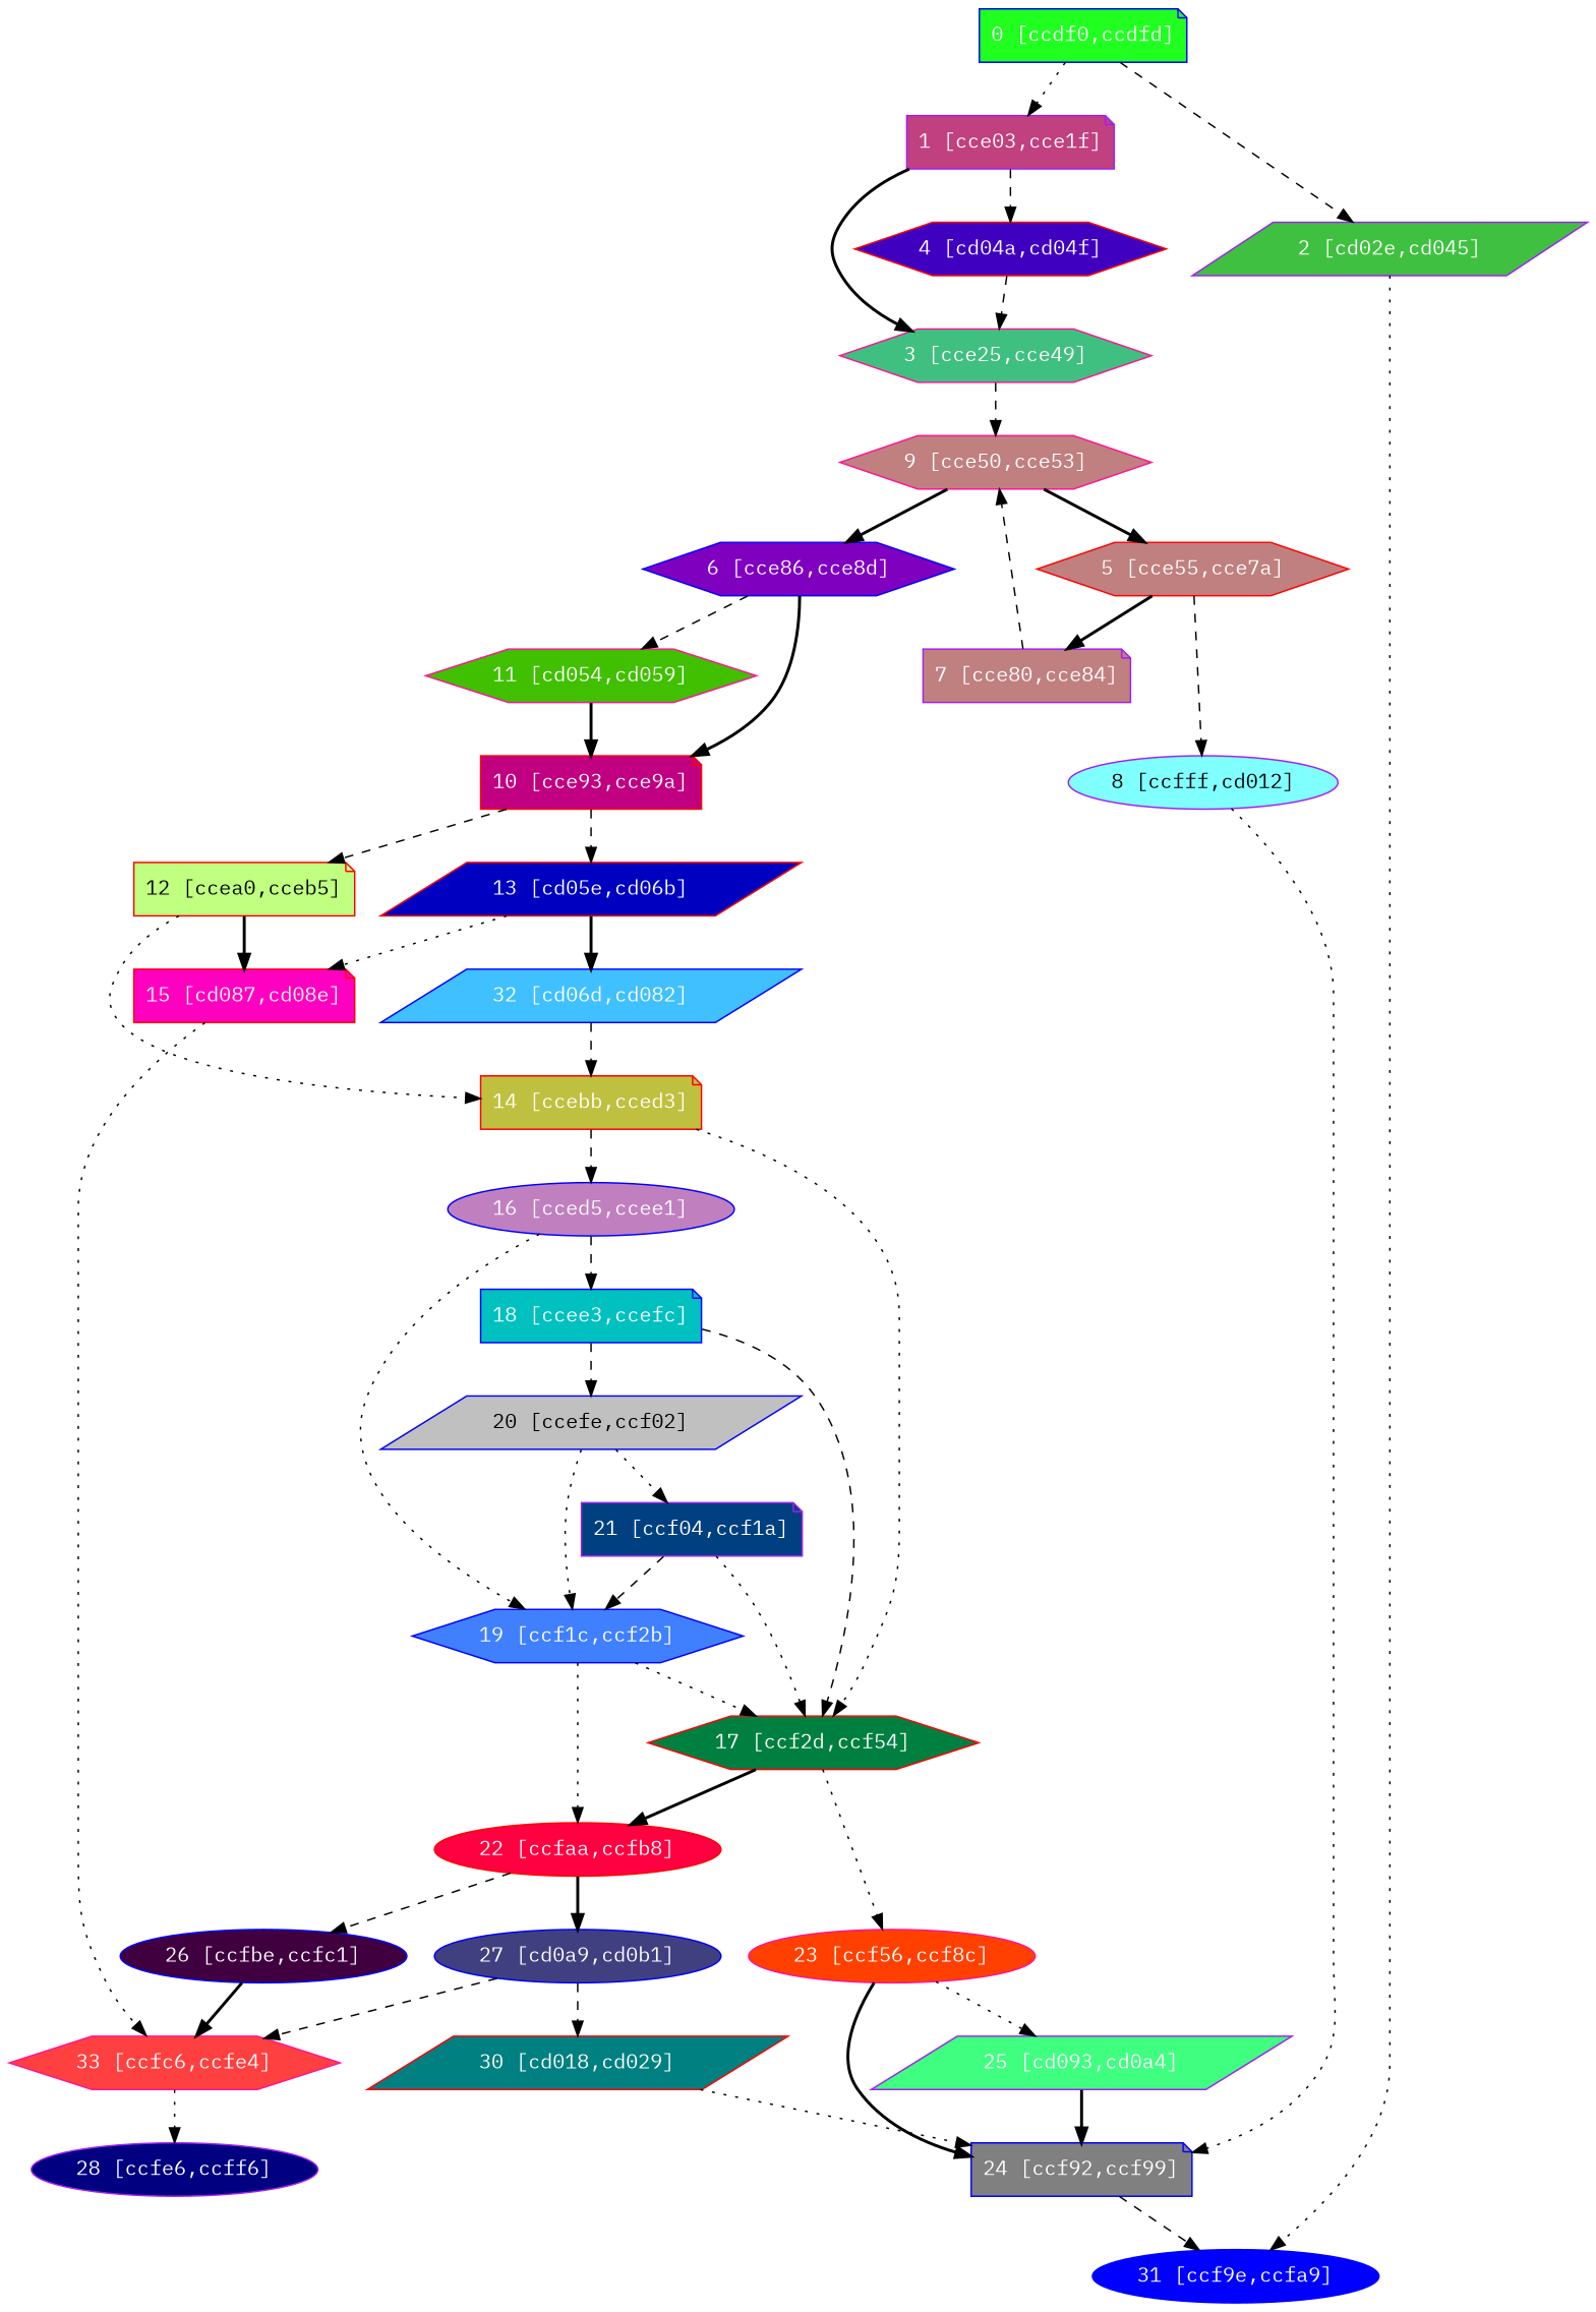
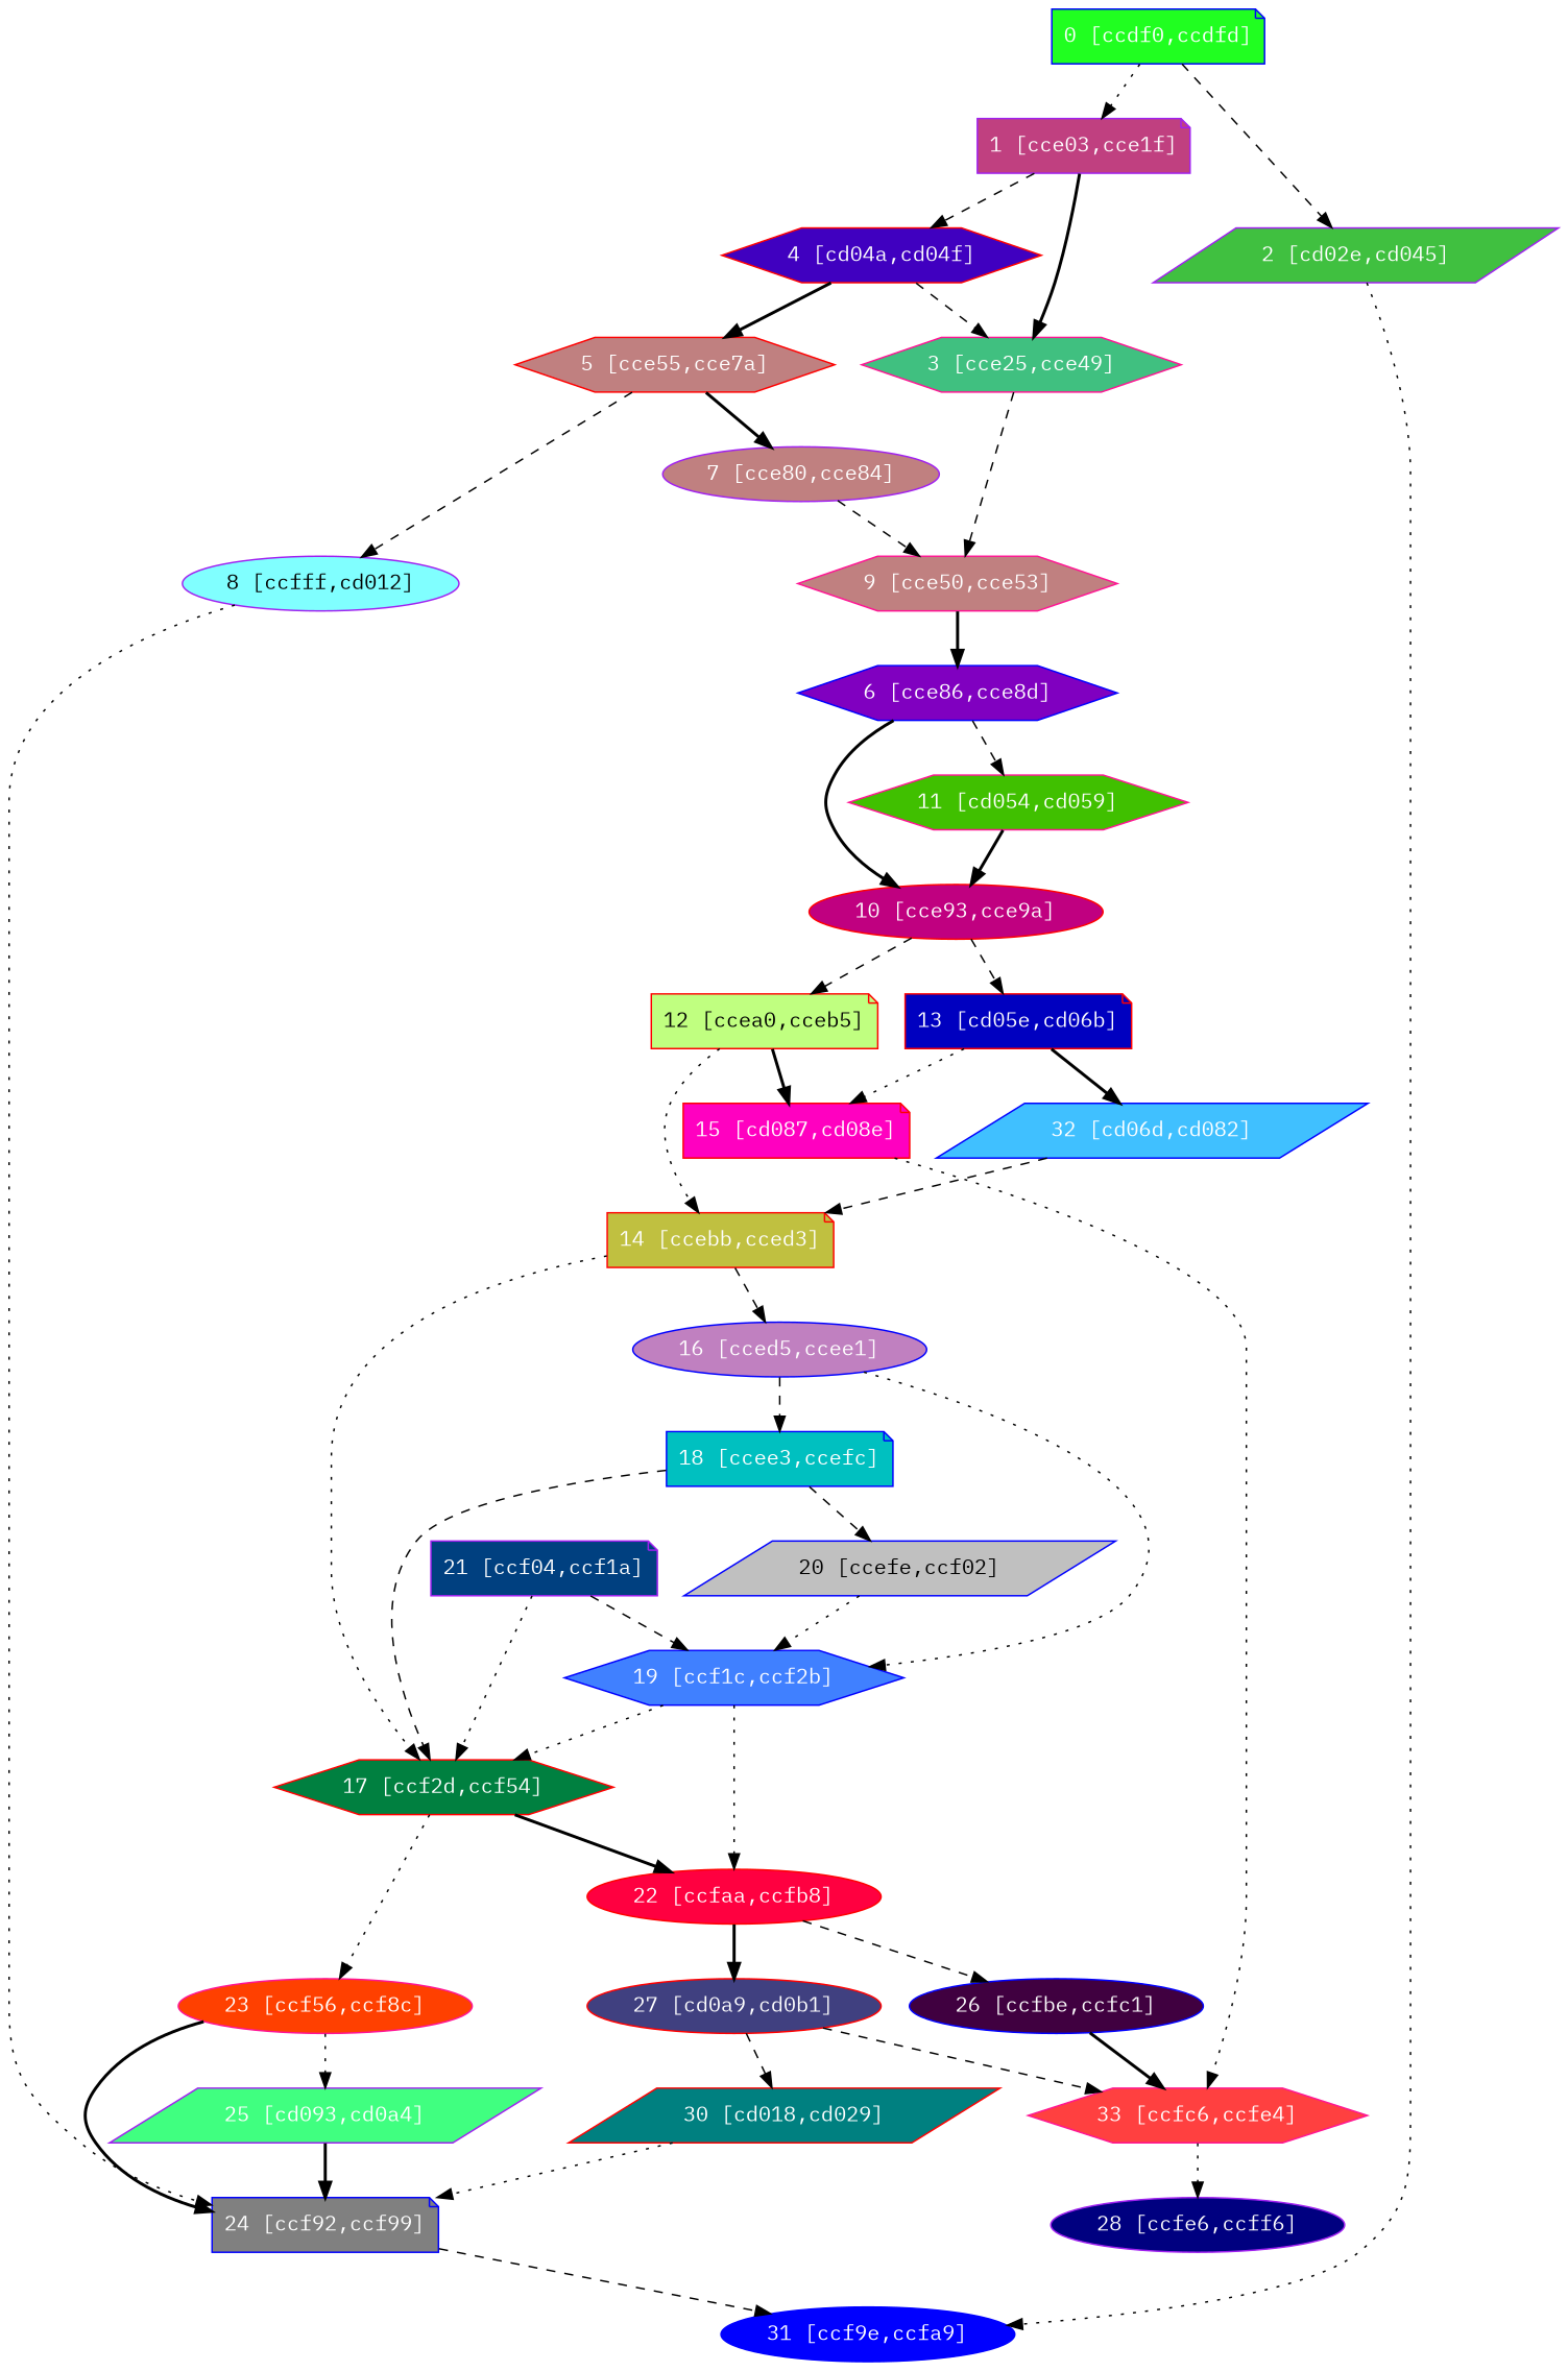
  digraph {
    fontname="IBM Plex Mono"
    node [color=red fillcolor="#C08080" fontcolor="#ffffff" fontname="IBM Plex Mono" shape=ellipse style=filled]
    edge [fontname="IBM Plex Mono" style=dashed]
    n1 [color=blue fillcolor="#20FF20" label="0 [ccdf0,ccdfd]" shape=note]
    n2 [color=purple fillcolor="#C04080" label="1 [cce03,cce1f]" shape=note]
    n3 [color=purple fillcolor="#40C040" label="2 [cd02e,cd045]" shape=parallelogram]
    n4 [color=deeppink fillcolor="#40C080" label="3 [cce25,cce49]" shape=hexagon]
    n5 [fillcolor="#4000C0" label="4 [cd04a,cd04f]" shape=hexagon]
    n6 [color=blue fillcolor="#0000FF" label="31 [ccf9e,ccfa9]"]
    n7 [color=deeppink label="9 [cce50,cce53]" shape=hexagon]
    n8 [label="5 [cce55,cce7a]" shape=hexagon]
    n9 [color=blue fillcolor="#8000C0" label="6 [cce86,cce8d]" shape=hexagon]
-   n10 [color=purple label="7 [cce80,cce84]" shape=note]
+   n10 [color=purple label="7 [cce80,cce84]"]
    n11 [color=purple fillcolor="#80FFFF" fontcolor="#000000" label="8 [ccfff,cd012]"]
    n12 [color=blue fillcolor="#808080" label="24 [ccf92,ccf99]" shape=note]
-   n13 [fillcolor="#C00080" label="10 [cce93,cce9a]" shape=note]
+   n13 [fillcolor="#C00080" label="10 [cce93,cce9a]"]
    n14 [color=deeppink fillcolor="#40C000" label="11 [cd054,cd059]" shape=hexagon]
    n15 [fillcolor="#C0FF80" fontcolor="#000000" label="12 [ccea0,cceb5]" shape=note]
-   n16 [fillcolor="#0000C0" label="13 [cd05e,cd06b]" shape=parallelogram]
+   n16 [fillcolor="#0000C0" label="13 [cd05e,cd06b]" shape=note]
    n17 [fillcolor="#008080" label="30 [cd018,cd029]" shape=parallelogram]
    n18 [fillcolor="#C0C040" label="14 [ccebb,cced3]" shape=note]
    n19 [fillcolor="#FF00C0" label="15 [cd087,cd08e]" shape=note]
    n20 [color=blue fillcolor="#40C0FF" label="32 [cd06d,cd082]" shape=parallelogram]
    n21 [color=blue fillcolor="#C080C0" label="16 [cced5,ccee1]"]
    n22 [fillcolor="#008040" label="17 [ccf2d,ccf54]" shape=hexagon]
    n23 [color=deeppink fillcolor="#FF4040" label="33 [ccfc6,ccfe4]" shape=hexagon]
    n24 [color=blue fillcolor="#00C0C0" label="18 [ccee3,ccefc]" shape=note]
    n25 [color=blue fillcolor="#4080FF" label="19 [ccf1c,ccf2b]" shape=hexagon]
    n26 [fillcolor="#FF0040" label="22 [ccfaa,ccfb8]"]
    n27 [color=deeppink fillcolor="#FF4000" label="23 [ccf56,ccf8c]"]
    n28 [color=purple fillcolor="#000080" label="28 [ccfe6,ccff6]"]
    n29 [color=blue fillcolor="#C0C0C0" fontcolor="#000000" label="20 [ccefe,ccf02]" shape=parallelogram]
    n30 [color=blue fillcolor="#400040" label="26 [ccfbe,ccfc1]"]
-   n31 [color=blue fillcolor="#404080" label="27 [cd0a9,cd0b1]"]
+   n31 [fillcolor="#404080" label="27 [cd0a9,cd0b1]"]
    n32 [color=purple fillcolor="#40FF80" label="25 [cd093,cd0a4]" shape=parallelogram]
    n33 [color=purple fillcolor="#004080" label="21 [ccf04,ccf1a]" shape=note]
    n1 -> n2 [style=dotted]
    n1 -> n3
    n2 -> n4 [style=bold]
    n2 -> n5
    n3 -> n6 [style=dotted]
    n4 -> n7
    n5 -> n4
-   n7 -> n8 [style=bold]
+   n5 -> n8 [style=bold]
    n7 -> n9 [style=bold]
    n8 -> n10 [style=bold]
    n8 -> n11
    n9 -> n13 [style=bold]
    n9 -> n14
    n10 -> n7
    n11 -> n12 [style=dotted]
    n12 -> n6
    n13 -> n15
    n13 -> n16
    n14 -> n13 [style=bold]
    n15 -> n18 [style=dotted]
    n15 -> n19 [style=bold]
    n16 -> n19 [style=dotted]
    n16 -> n20 [style=bold]
    n17 -> n12 [style=dotted]
    n18 -> n21
    n18 -> n22 [style=dotted]
    n19 -> n23 [style=dotted]
    n20 -> n18
    n21 -> n24
    n21 -> n25 [style=dotted]
    n22 -> n26 [style=bold]
    n22 -> n27 [style=dotted]
    n23 -> n28 [style=dotted]
    n24 -> n22
    n24 -> n29
    n25 -> n22 [style=dotted]
    n25 -> n26 [style=dotted]
    n26 -> n30
    n26 -> n31 [style=bold]
    n27 -> n12 [style=bold]
    n27 -> n32 [style=dotted]
    n29 -> n25 [style=dotted]
-   n29 -> n33 [style=dotted]
    n30 -> n23 [style=bold]
    n31 -> n17
    n31 -> n23
    n32 -> n12 [style=bold]
    n33 -> n22 [style=dotted]
    n33 -> n25
  }
